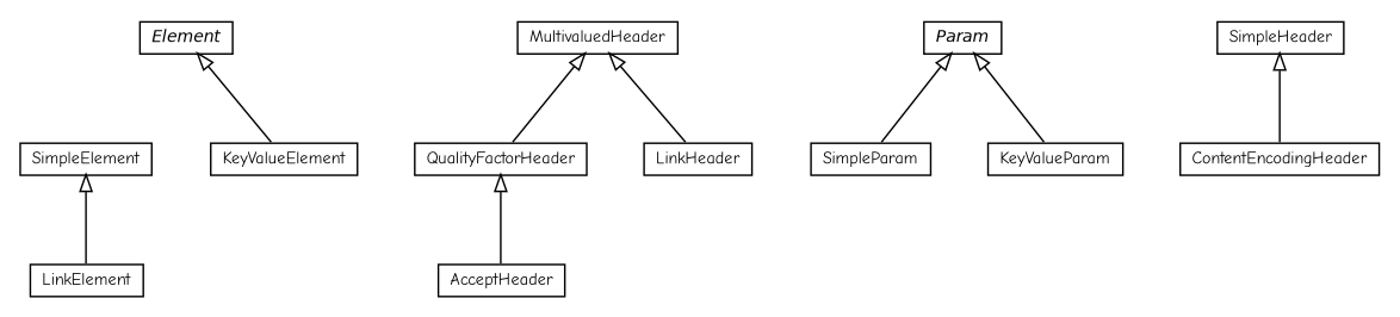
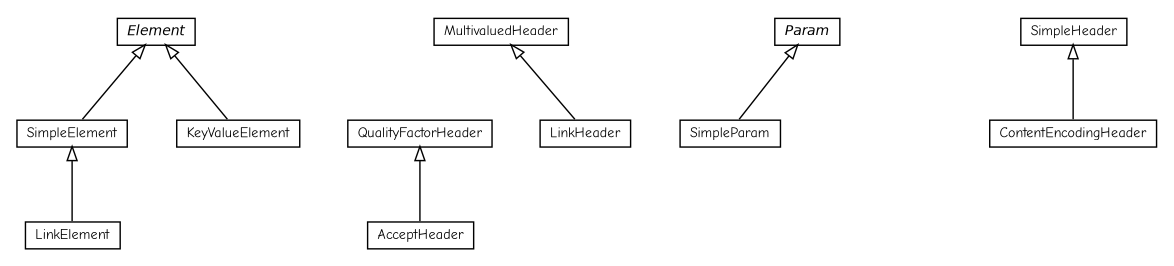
  digraph {
    fontname="Comic Neue"
    nodesep=0.25
    ranksep=0.5
    node [fontcolor=black fontname="Comic Neue" fontsize=10.0 shape=plaintext]
    edge [arrowtail=empty dir=back fontname="Comic Neue" fontsize=10 headport=p labelfontname=Helvetica labelfontsize=10 tailport=p]
    n1 [label=<<table title="io.reinert.requestor.core.header.Element" border="0" cellborder="1" cellspacing="0" cellpadding="2" port="p" href="./Element.html"> 		<tr><td><table border="0" cellspacing="0" cellpadding="1"> <tr><td align="center" balign="center"><font face="Helvetica-Oblique"> Element </font></td></tr> 		</table></td></tr> 		</table>>]
    n2 [label=<<table title="io.reinert.requestor.core.header.Element.SimpleElement" border="0" cellborder="1" cellspacing="0" cellpadding="2" port="p" href="./Element.SimpleElement.html"> 		<tr><td><table border="0" cellspacing="0" cellpadding="1"> <tr><td align="center" balign="center"> SimpleElement </td></tr> 		</table></td></tr> 		</table>>]
    n3 [label=<<table title="io.reinert.requestor.core.header.Element.KeyValueElement" border="0" cellborder="1" cellspacing="0" cellpadding="2" port="p" href="./Element.KeyValueElement.html"> 		<tr><td><table border="0" cellspacing="0" cellpadding="1"> <tr><td align="center" balign="center"> KeyValueElement </td></tr> 		</table></td></tr> 		</table>>]
    n4 [label=<<table title="io.reinert.requestor.core.header.LinkElement" border="0" cellborder="1" cellspacing="0" cellpadding="2" port="p" href="./LinkElement.html"> 		<tr><td><table border="0" cellspacing="0" cellpadding="1"> <tr><td align="center" balign="center"> LinkElement </td></tr> 		</table></td></tr> 		</table>>]
    n5 [label=<<table title="io.reinert.requestor.core.header.QualityFactorHeader" border="0" cellborder="1" cellspacing="0" cellpadding="2" port="p" href="./QualityFactorHeader.html"> 		<tr><td><table border="0" cellspacing="0" cellpadding="1"> <tr><td align="center" balign="center"> QualityFactorHeader </td></tr> 		</table></td></tr> 		</table>>]
    n6 [label=<<table title="io.reinert.requestor.core.header.AcceptHeader" border="0" cellborder="1" cellspacing="0" cellpadding="2" port="p" href="./AcceptHeader.html"> 		<tr><td><table border="0" cellspacing="0" cellpadding="1"> <tr><td align="center" balign="center"> AcceptHeader </td></tr> 		</table></td></tr> 		</table>>]
    n7 [label=<<table title="io.reinert.requestor.core.header.Param" border="0" cellborder="1" cellspacing="0" cellpadding="2" port="p" href="./Param.html"> 		<tr><td><table border="0" cellspacing="0" cellpadding="1"> <tr><td align="center" balign="center"><font face="Helvetica-Oblique"> Param </font></td></tr> 		</table></td></tr> 		</table>>]
    n8 [label=<<table title="io.reinert.requestor.core.header.Param.SimpleParam" border="0" cellborder="1" cellspacing="0" cellpadding="2" port="p" href="./Param.SimpleParam.html"> 		<tr><td><table border="0" cellspacing="0" cellpadding="1"> <tr><td align="center" balign="center"> SimpleParam </td></tr> 		</table></td></tr> 		</table>>]
-   n9 [label=<<table title="io.reinert.requestor.core.header.Param.KeyValueParam" border="0" cellborder="1" cellspacing="0" cellpadding="2" port="p" href="./Param.KeyValueParam.html"> 		<tr><td><table border="0" cellspacing="0" cellpadding="1"> <tr><td align="center" balign="center"> KeyValueParam </td></tr> 		</table></td></tr> 		</table>>]
    n10 [label=<<table title="io.reinert.requestor.core.header.SimpleHeader" border="0" cellborder="1" cellspacing="0" cellpadding="2" port="p" href="./SimpleHeader.html"> 		<tr><td><table border="0" cellspacing="0" cellpadding="1"> <tr><td align="center" balign="center"> SimpleHeader </td></tr> 		</table></td></tr> 		</table>>]
    n11 [label=<<table title="io.reinert.requestor.core.header.ContentEncodingHeader" border="0" cellborder="1" cellspacing="0" cellpadding="2" port="p" href="./ContentEncodingHeader.html"> 		<tr><td><table border="0" cellspacing="0" cellpadding="1"> <tr><td align="center" balign="center"> ContentEncodingHeader </td></tr> 		</table></td></tr> 		</table>>]
    n12 [label=<<table title="io.reinert.requestor.core.header.MultivaluedHeader" border="0" cellborder="1" cellspacing="0" cellpadding="2" port="p" href="./MultivaluedHeader.html"> 		<tr><td><table border="0" cellspacing="0" cellpadding="1"> <tr><td align="center" balign="center"> MultivaluedHeader </td></tr> 		</table></td></tr> 		</table>>]
    n13 [label=<<table title="io.reinert.requestor.core.header.LinkHeader" border="0" cellborder="1" cellspacing="0" cellpadding="2" port="p" href="./LinkHeader.html"> 		<tr><td><table border="0" cellspacing="0" cellpadding="1"> <tr><td align="center" balign="center"> LinkHeader </td></tr> 		</table></td></tr> 		</table>>]
+   n1 -> n2
    n1 -> n3
    n2 -> n4
    n5 -> n6
    n7 -> n8
-   n7 -> n9
    n10 -> n11
-   n12 -> n5
    n12 -> n13
  }
